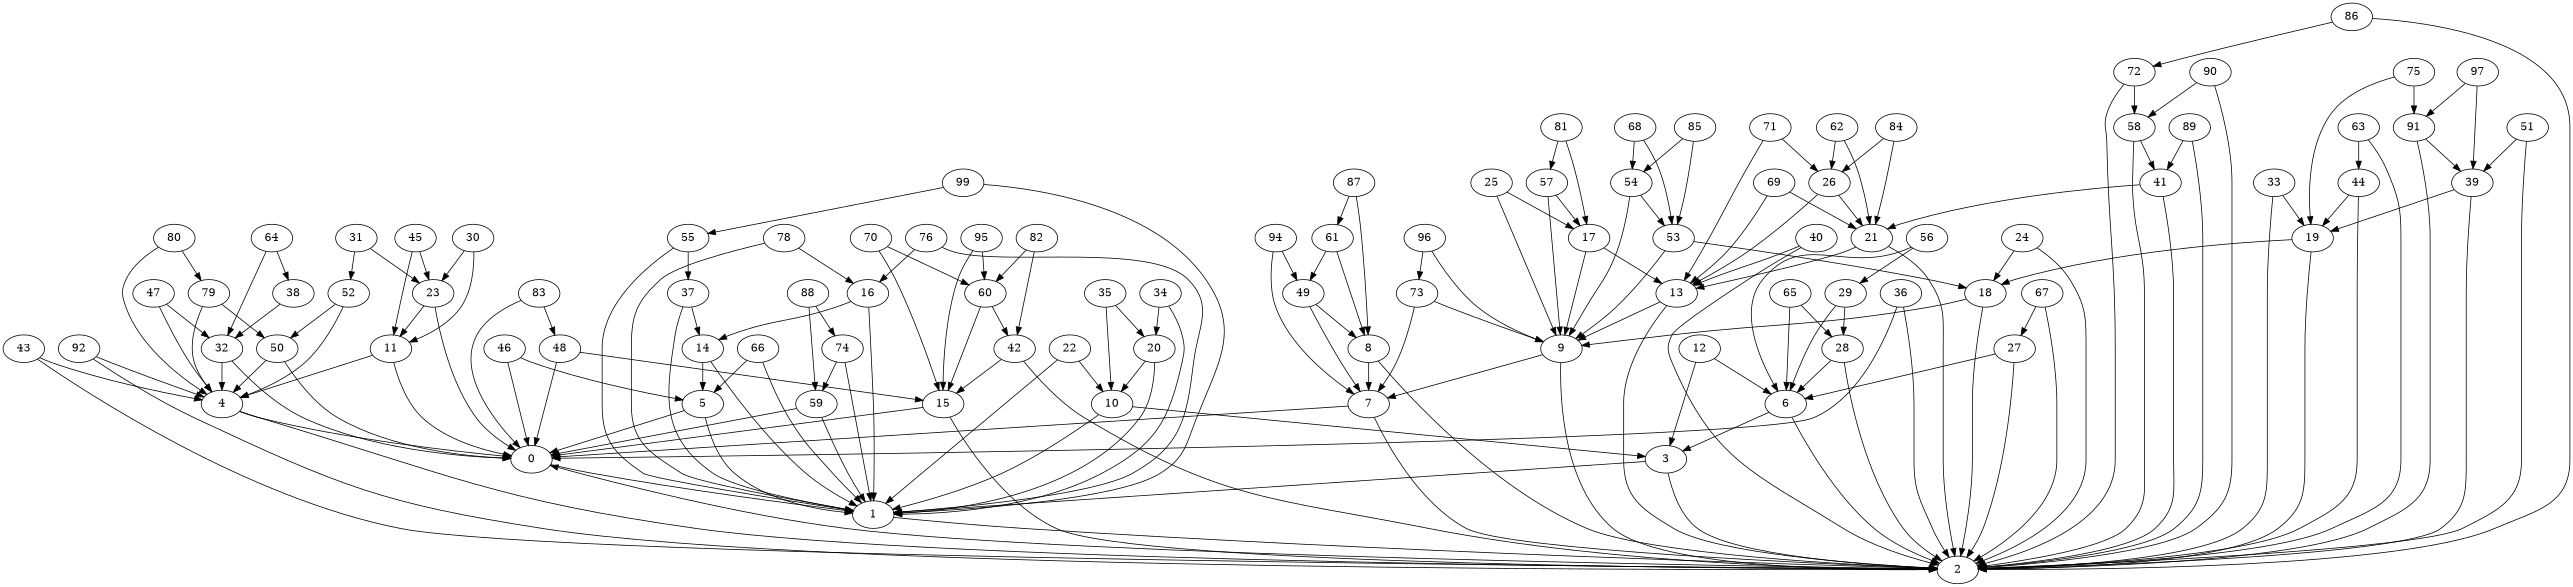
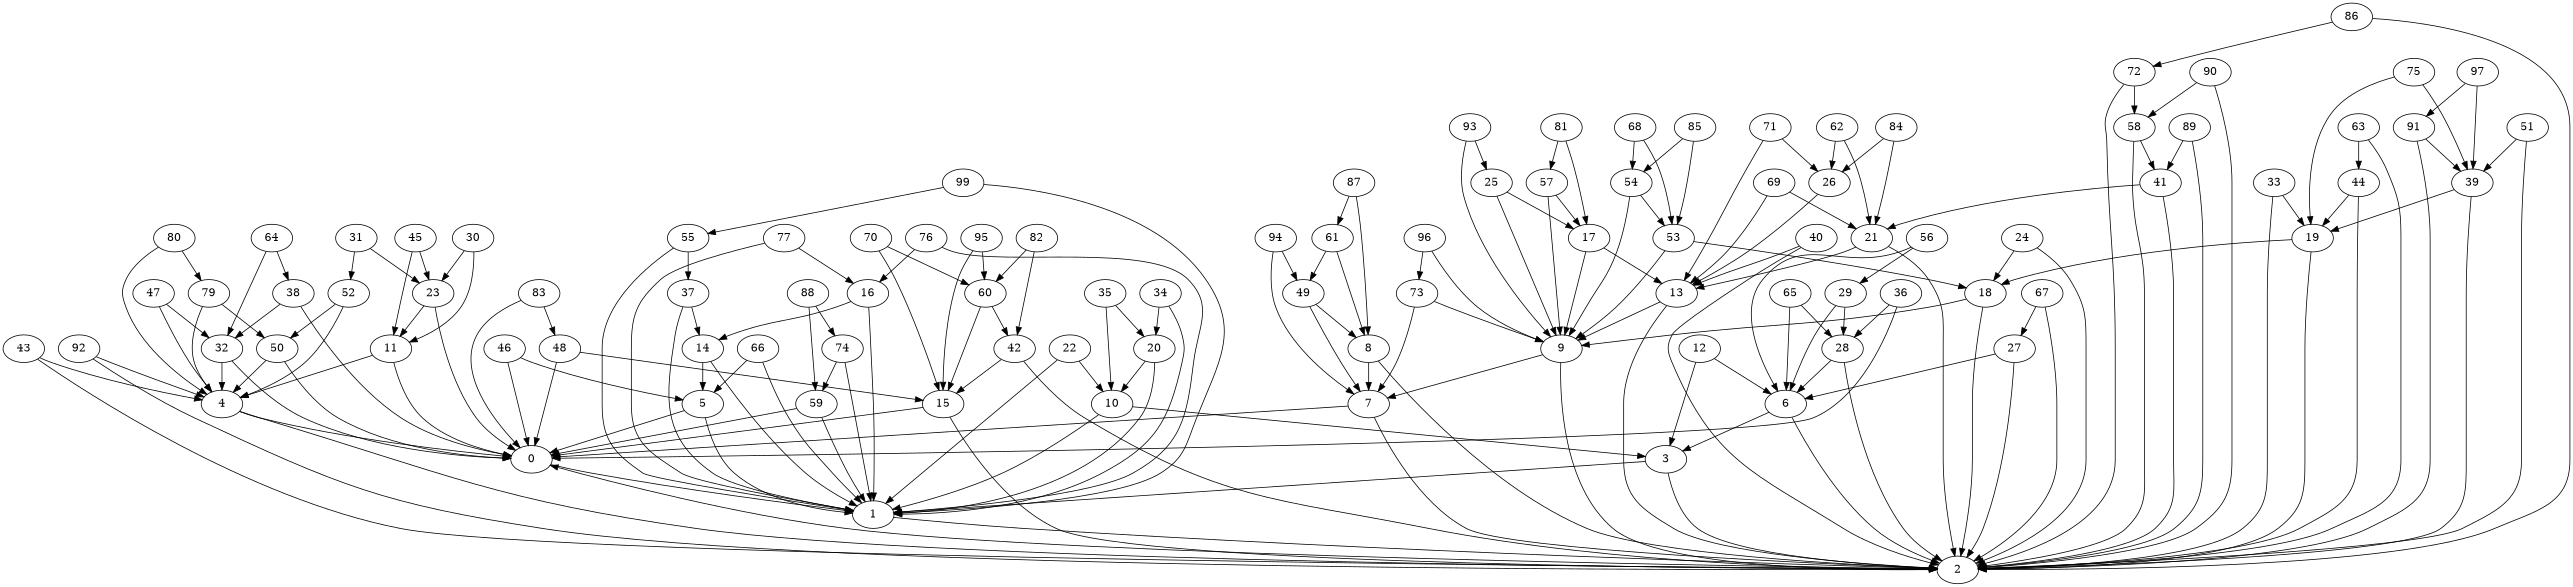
  digraph {
    n1 [label=0]
    n2 [label=1]
    n3 [label=2]
    n4 [label=3]
    n5 [label=4]
    n6 [label=5]
    n7 [label=6]
    n8 [label=7]
    n9 [label=8]
    n10 [label=9]
    n11 [label=10]
    n12 [label=11]
    n13 [label=12]
    n14 [label=13]
    n15 [label=14]
    n16 [label=15]
    n17 [label=16]
    n18 [label=17]
    n19 [label=18]
    n20 [label=19]
    n21 [label=20]
    n22 [label=21]
    n23 [label=22]
    n24 [label=23]
    n25 [label=24]
    n26 [label=25]
    n27 [label=26]
    n28 [label=27]
    n29 [label=28]
    n30 [label=29]
    n31 [label=30]
    n32 [label=31]
    n33 [label=52]
    n34 [label=32]
    n35 [label=33]
    n36 [label=34]
    n37 [label=35]
    n38 [label=36]
    n39 [label=37]
    n40 [label=38]
    n41 [label=39]
    n42 [label=40]
    n43 [label=41]
    n44 [label=42]
    n45 [label=43]
    n46 [label=44]
    n47 [label=45]
    n48 [label=46]
    n49 [label=47]
    n50 [label=48]
    n51 [label=49]
    n52 [label=50]
    n53 [label=51]
    n54 [label=53]
    n55 [label=54]
    n56 [label=55]
    n57 [label=56]
    n58 [label=57]
    n59 [label=58]
    n60 [label=59]
    n61 [label=60]
    n62 [label=61]
    n63 [label=62]
    n64 [label=63]
    n65 [label=64]
    n66 [label=65]
    n67 [label=66]
    n68 [label=67]
    n69 [label=68]
    n70 [label=69]
    n71 [label=70]
    n72 [label=71]
    n73 [label=72]
    n74 [label=73]
    n75 [label=74]
    n76 [label=75]
    n77 [label=76]
-   n78 [label=78]
+   n78 [label=77]
    n79 [label=79]
    n80 [label=80]
    n81 [label=81]
    n82 [label=82]
    n83 [label=83]
    n84 [label=84]
    n85 [label=85]
    n86 [label=86]
    n87 [label=87]
    n88 [label=88]
    n89 [label=89]
    n90 [label=90]
    n91 [label=91]
    n92 [label=92]
+   n93 [label=93]
    n94 [label=94]
    n95 [label=95]
    n96 [label=96]
    n97 [label=97]
    n98 [label=99]
    n1 -> n2
    n2 -> n3
    n3 -> n1
    n4 -> n2
    n4 -> n3
    n5 -> n1
    n5 -> n3
    n6 -> n1
    n6 -> n2
    n7 -> n3
    n7 -> n4
    n8 -> n1
    n8 -> n3
    n9 -> n3
    n9 -> n8
    n10 -> n3
    n10 -> n8
    n11 -> n2
    n11 -> n4
    n12 -> n1
    n12 -> n5
    n13 -> n4
    n13 -> n7
    n14 -> n3
    n14 -> n10
    n15 -> n2
    n15 -> n6
    n16 -> n1
    n16 -> n3
    n17 -> n2
    n17 -> n15
    n18 -> n10
    n18 -> n14
    n19 -> n3
    n19 -> n10
    n20 -> n3
    n20 -> n19
    n21 -> n2
    n21 -> n11
    n22 -> n3
    n22 -> n14
    n23 -> n2
    n23 -> n11
    n24 -> n1
    n24 -> n12
    n25 -> n3
    n25 -> n19
    n26 -> n10
    n26 -> n18
    n27 -> n14
-   n27 -> n22
    n28 -> n3
    n28 -> n7
    n29 -> n3
    n29 -> n7
    n30 -> n7
    n30 -> n29
    n31 -> n12
    n31 -> n24
    n32 -> n24
    n32 -> n33
    n33 -> n5
    n33 -> n52
    n34 -> n1
    n34 -> n5
    n35 -> n3
    n35 -> n20
    n36 -> n2
    n36 -> n21
    n37 -> n11
    n37 -> n21
    n38 -> n1
-   n38 -> n3
+   n38 -> n29
    n39 -> n2
    n39 -> n15
+   n40 -> n1
    n40 -> n34
    n41 -> n3
    n41 -> n20
    n42 -> n3
    n42 -> n14
    n43 -> n3
    n43 -> n22
    n44 -> n3
    n44 -> n16
    n45 -> n3
    n45 -> n5
    n46 -> n3
    n46 -> n20
    n47 -> n12
    n47 -> n24
    n48 -> n1
    n48 -> n6
    n49 -> n5
    n49 -> n34
    n50 -> n1
    n50 -> n16
    n51 -> n8
    n51 -> n9
    n52 -> n1
    n52 -> n5
    n53 -> n3
    n53 -> n41
    n54 -> n10
    n54 -> n19
    n55 -> n10
    n55 -> n54
    n56 -> n2
    n56 -> n39
    n57 -> n7
    n57 -> n30
    n58 -> n10
    n58 -> n18
    n59 -> n3
    n59 -> n43
    n60 -> n1
    n60 -> n2
    n61 -> n16
    n61 -> n44
    n62 -> n9
    n62 -> n51
    n63 -> n22
    n63 -> n27
    n64 -> n3
    n64 -> n46
    n65 -> n34
    n65 -> n40
    n66 -> n7
    n66 -> n29
    n67 -> n2
    n67 -> n6
    n68 -> n3
    n68 -> n28
    n69 -> n54
    n69 -> n55
    n70 -> n14
    n70 -> n22
    n71 -> n16
    n71 -> n61
    n72 -> n14
    n72 -> n27
    n73 -> n3
    n73 -> n59
    n74 -> n8
    n74 -> n10
    n75 -> n2
    n75 -> n60
    n76 -> n20
-   n76 -> n91
+   n76 -> n41
    n77 -> n2
    n77 -> n17
    n78 -> n2
    n78 -> n17
    n79 -> n5
    n79 -> n52
    n80 -> n5
    n80 -> n79
    n81 -> n18
    n81 -> n58
    n82 -> n44
    n82 -> n61
    n83 -> n1
    n83 -> n50
    n84 -> n22
    n84 -> n27
    n85 -> n54
    n85 -> n55
    n86 -> n3
    n86 -> n73
    n87 -> n9
    n87 -> n62
    n88 -> n60
    n88 -> n75
    n89 -> n3
    n89 -> n43
    n90 -> n3
    n90 -> n59
    n91 -> n3
    n91 -> n41
    n92 -> n3
    n92 -> n5
+   n93 -> n10
+   n93 -> n26
    n94 -> n8
    n94 -> n51
    n95 -> n16
    n95 -> n61
    n96 -> n10
    n96 -> n74
    n97 -> n41
    n97 -> n91
    n98 -> n2
    n98 -> n56
  }
